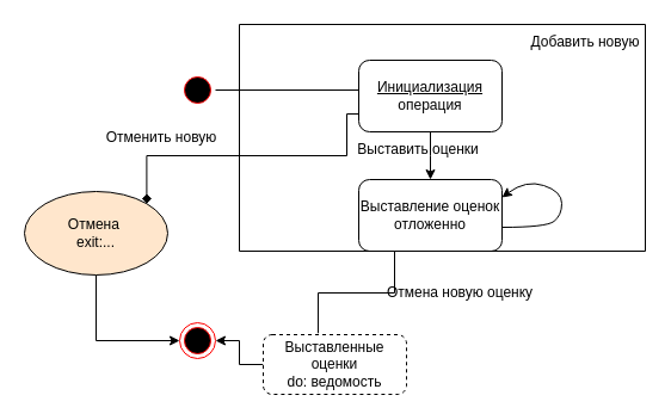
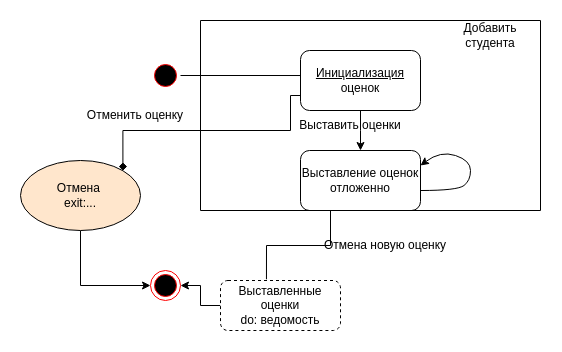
  <mxCell id="0" />
  <mxCell id="1" parent="0" />
  <mxCell id="2" style="edgeStyle=orthogonalEdgeStyle;rounded=0;orthogonalLoop=1;jettySize=auto;html=1;entryX=0.083;entryY=0.417;entryDx=0;entryDy=0;entryPerimeter=0;exitX=1;exitY=0.5;exitDx=0;exitDy=0;" parent="1" source="3" target="6" edge="1"><mxGeometry relative="1" as="geometry"><mxPoint x="260" y="75" as="sourcePoint" /></mxGeometry></mxCell>
  <mxCell id="3" value="" style="ellipse;html=1;shape=startState;fillColor=#000000;strokeColor=#ff0000;" parent="1" vertex="1"><mxGeometry x="150" y="60" width="30" height="30" as="geometry" /></mxCell>
  <mxCell id="4" style="edgeStyle=orthogonalEdgeStyle;rounded=0;orthogonalLoop=1;jettySize=auto;html=1;exitX=0.5;exitY=1;exitDx=0;exitDy=0;entryX=0.5;entryY=0;entryDx=0;entryDy=0;" parent="1" source="6" edge="1"><mxGeometry relative="1" as="geometry"><mxPoint x="360" y="150" as="targetPoint" /></mxGeometry></mxCell>
  <mxCell id="5" style="edgeStyle=orthogonalEdgeStyle;rounded=0;orthogonalLoop=1;jettySize=auto;html=1;exitX=0;exitY=0.75;exitDx=0;exitDy=0;entryX=1;entryY=0;entryDx=0;entryDy=0;endArrow=diamond;" edge="1" parent="1" source="6" target="16"><mxGeometry relative="1" as="geometry"><Array as="points"><mxPoint x="290" y="95" /><mxPoint x="290" y="130" /><mxPoint x="122" y="130" /></Array></mxGeometry></mxCell>
- <mxCell id="6" value="&lt;u&gt;Инициализация&lt;/u&gt;&lt;br&gt;операция" style="rounded=1;whiteSpace=wrap;html=1;" parent="1" vertex="1"><mxGeometry x="300" y="50" width="120" height="60" as="geometry" /></mxCell>
+ <mxCell id="6" value="&lt;u&gt;Инициализация&lt;/u&gt;&lt;br&gt;оценок" style="rounded=1;whiteSpace=wrap;html=1;" parent="1" vertex="1"><mxGeometry x="300" y="50" width="120" height="60" as="geometry" /></mxCell>
  <mxCell id="7" style="edgeStyle=orthogonalEdgeStyle;rounded=0;orthogonalLoop=1;jettySize=auto;html=1;exitX=0.25;exitY=1;exitDx=0;exitDy=0;entryX=0.383;entryY=-0.025;entryDx=0;entryDy=0;entryPerimeter=0;endArrow=none;" edge="1" parent="1" source="8" target="11"><mxGeometry relative="1" as="geometry" /></mxCell>
  <mxCell id="8" value="Выставление оценок&lt;br&gt;отложенно" style="rounded=1;whiteSpace=wrap;html=1;fillColor=#FFFFFF;" parent="1" vertex="1"><mxGeometry x="300" y="150" width="120" height="60" as="geometry" /></mxCell>
  <mxCell id="9" value="Отмена новую оценку" style="text;html=1;strokeColor=none;fillColor=none;align=center;verticalAlign=middle;whiteSpace=wrap;rounded=0;" parent="1" vertex="1"><mxGeometry x="320" y="230" width="130" height="30" as="geometry" /></mxCell>
  <mxCell id="10" style="edgeStyle=orthogonalEdgeStyle;rounded=0;orthogonalLoop=1;jettySize=auto;html=1;exitX=0;exitY=0.5;exitDx=0;exitDy=0;entryX=1;entryY=0.5;entryDx=0;entryDy=0;" edge="1" parent="1" source="11" target="12"><mxGeometry relative="1" as="geometry" /></mxCell>
  <mxCell id="11" value="Выставленные оценки&lt;br&gt;do: ведомость" style="rounded=1;whiteSpace=wrap;html=1;fillColor=#FFFFFF;dashed=1;" parent="1" vertex="1"><mxGeometry x="220" y="280" width="120" height="50" as="geometry" /></mxCell>
  <mxCell id="12" value="" style="ellipse;html=1;shape=endState;fillColor=#000000;strokeColor=#ff0000;" parent="1" vertex="1"><mxGeometry x="150" y="270" width="30" height="30" as="geometry" /></mxCell>
  <mxCell id="13" value="Выставить оценки" style="text;html=1;strokeColor=none;fillColor=none;align=center;verticalAlign=middle;whiteSpace=wrap;rounded=0;" vertex="1" parent="1"><mxGeometry x="280" y="110" width="140" height="30" as="geometry" /></mxCell>
- <mxCell id="14" value="Добавить новую" style="text;html=1;strokeColor=none;fillColor=none;align=center;verticalAlign=middle;whiteSpace=wrap;rounded=0;" vertex="1" parent="1"><mxGeometry x="440" y="20" width="100" height="30" as="geometry" /></mxCell>
+ <mxCell id="14" value="Добавить студента" style="text;html=1;strokeColor=none;fillColor=none;align=center;verticalAlign=middle;whiteSpace=wrap;rounded=0;" vertex="1" parent="1"><mxGeometry x="440" y="20" width="100" height="30" as="geometry" /></mxCell>
  <mxCell id="15" style="edgeStyle=orthogonalEdgeStyle;rounded=0;orthogonalLoop=1;jettySize=auto;html=1;exitX=0.5;exitY=1;exitDx=0;exitDy=0;entryX=0;entryY=0.5;entryDx=0;entryDy=0;" edge="1" parent="1" source="16" target="12"><mxGeometry relative="1" as="geometry" /></mxCell>
  <mxCell id="16" value="Отмена&amp;nbsp;&lt;br&gt;exit:..." style="ellipse;whiteSpace=wrap;html=1;fillColor=#ffe6cc;" vertex="1" parent="1"><mxGeometry x="20" y="160" width="120" height="70" as="geometry" /></mxCell>
- <mxCell id="17" value="Отменить новую" style="text;html=1;strokeColor=none;fillColor=none;align=center;verticalAlign=middle;whiteSpace=wrap;rounded=0;" vertex="1" parent="1"><mxGeometry x="80" y="100" width="110" height="30" as="geometry" /></mxCell>
+ <mxCell id="17" value="Отменить оценку" style="text;html=1;strokeColor=none;fillColor=none;align=center;verticalAlign=middle;whiteSpace=wrap;rounded=0;" vertex="1" parent="1"><mxGeometry x="80" y="100" width="110" height="30" as="geometry" /></mxCell>
  <mxCell id="18" value="" style="curved=1;endArrow=classic;html=1;rounded=0;entryX=1;entryY=0.25;entryDx=0;entryDy=0;exitX=1;exitY=0.667;exitDx=0;exitDy=0;exitPerimeter=0;" edge="1" parent="1" source="8" target="8"><mxGeometry width="50" height="50" relative="1" as="geometry"><mxPoint x="430" y="180" as="sourcePoint" /><mxPoint x="427" y="170" as="targetPoint" /><Array as="points"><mxPoint x="457" y="190" /><mxPoint x="470" y="180" /><mxPoint x="470" y="160" /><mxPoint x="440" y="150" /></Array></mxGeometry></mxCell>
  <mxCell id="19" value="" style="endArrow=none;html=1;rounded=0;" edge="1" parent="1"><mxGeometry width="50" height="50" relative="1" as="geometry"><mxPoint x="200" y="210" as="sourcePoint" /><mxPoint x="200" y="20" as="targetPoint" /></mxGeometry></mxCell>
  <mxCell id="20" value="" style="endArrow=none;html=1;rounded=0;" edge="1" parent="1"><mxGeometry width="50" height="50" relative="1" as="geometry"><mxPoint x="200" y="210" as="sourcePoint" /><mxPoint x="540" y="210" as="targetPoint" /></mxGeometry></mxCell>
  <mxCell id="21" value="" style="endArrow=none;html=1;rounded=0;" edge="1" parent="1"><mxGeometry width="50" height="50" relative="1" as="geometry"><mxPoint x="540" y="20" as="sourcePoint" /><mxPoint x="540" y="210" as="targetPoint" /></mxGeometry></mxCell>
  <mxCell id="22" value="" style="endArrow=none;html=1;rounded=0;" edge="1" parent="1"><mxGeometry width="50" height="50" relative="1" as="geometry"><mxPoint x="200" y="20" as="sourcePoint" /><mxPoint x="540" y="20" as="targetPoint" /></mxGeometry></mxCell>
